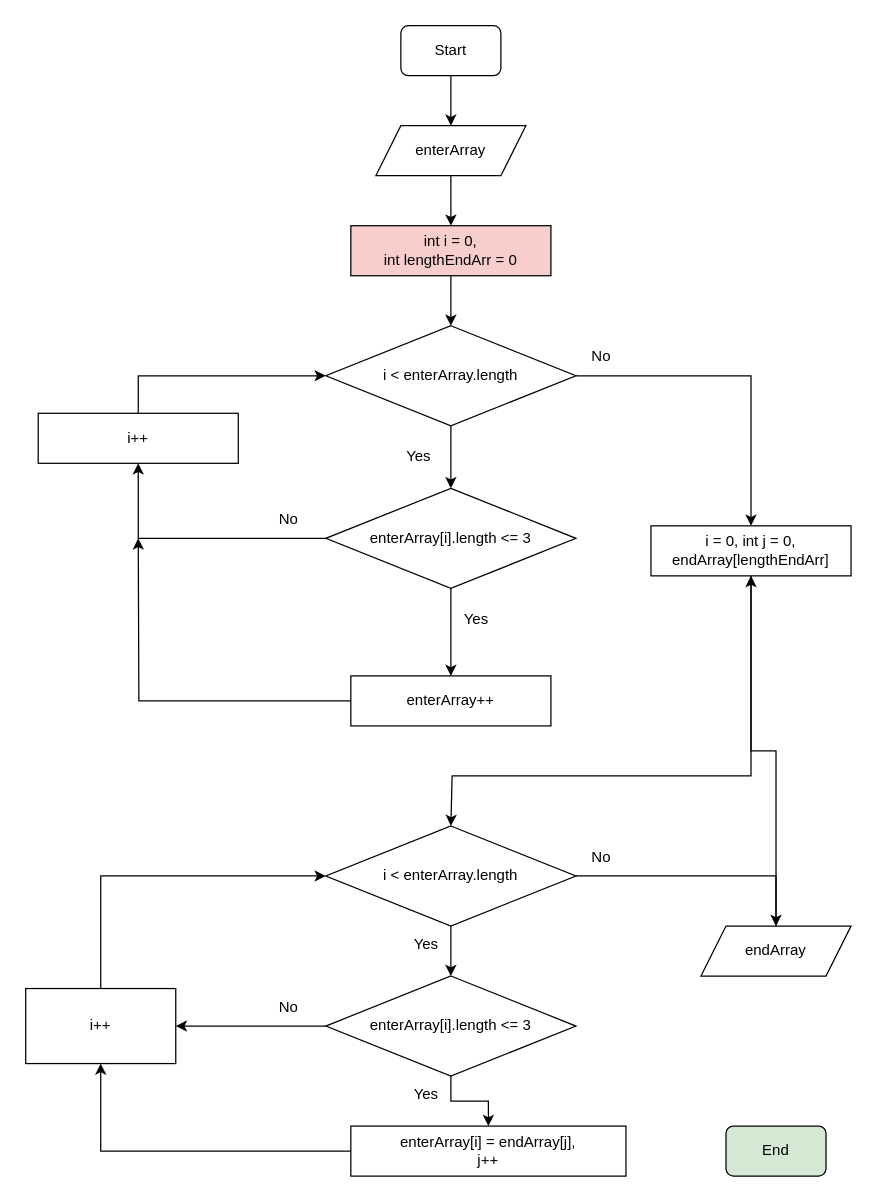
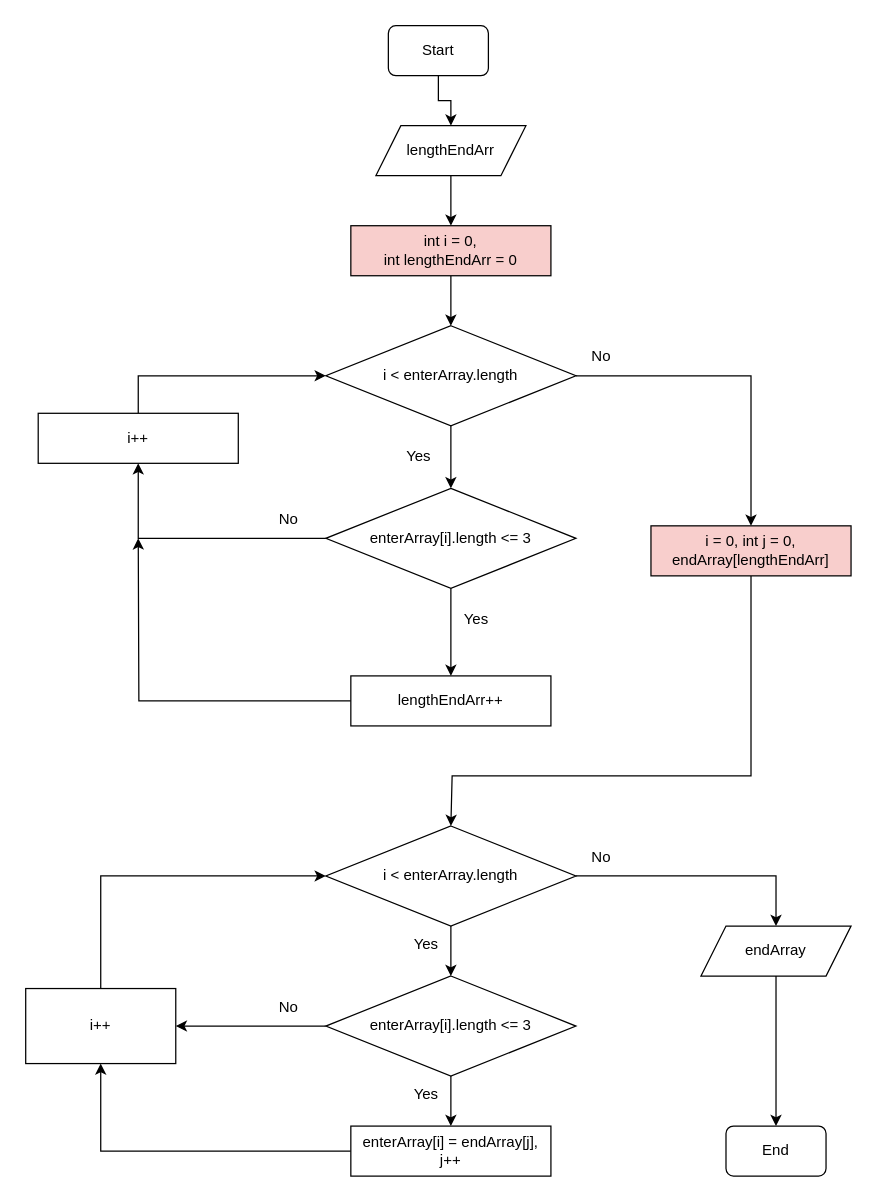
  <mxCell id="0" />
  <mxCell id="1" parent="0" />
  <mxCell id="2" value="" style="edgeStyle=orthogonalEdgeStyle;rounded=0;orthogonalLoop=1;jettySize=auto;html=1;" edge="1" parent="1" source="3" target="5"><mxGeometry relative="1" as="geometry" /></mxCell>
- <mxCell id="3" value="Start" style="rounded=1;whiteSpace=wrap;html=1;" vertex="1" parent="1"><mxGeometry x="320" width="80" height="40" as="geometry" y="20" /></mxCell>
+ <mxCell id="3" value="Start" style="rounded=1;whiteSpace=wrap;html=1;" vertex="1" parent="1"><mxGeometry x="310" y="20" width="80" height="40" as="geometry" /></mxCell>
  <mxCell id="4" value="" style="edgeStyle=orthogonalEdgeStyle;rounded=0;orthogonalLoop=1;jettySize=auto;html=1;" edge="1" parent="1" source="5" target="7"><mxGeometry relative="1" as="geometry" /></mxCell>
- <mxCell id="5" value="enterArray" style="shape=parallelogram;perimeter=parallelogramPerimeter;whiteSpace=wrap;html=1;fixedSize=1;" vertex="1" parent="1"><mxGeometry x="300" y="100" width="120" height="40" as="geometry" /></mxCell>
+ <mxCell id="5" value="lengthEndArr" style="shape=parallelogram;perimeter=parallelogramPerimeter;whiteSpace=wrap;html=1;fixedSize=1;" vertex="1" parent="1"><mxGeometry x="300" y="100" width="120" height="40" as="geometry" /></mxCell>
  <mxCell id="6" value="" style="edgeStyle=orthogonalEdgeStyle;rounded=0;orthogonalLoop=1;jettySize=auto;html=1;" edge="1" parent="1" source="7" target="10"><mxGeometry relative="1" as="geometry" /></mxCell>
  <mxCell id="7" value="&lt;span style=&quot;background-color: initial;&quot;&gt;int i = 0,&lt;/span&gt;&lt;div&gt;int lengthEndArr = 0&lt;span style=&quot;background-color: initial;&quot;&gt;&lt;br&gt;&lt;/span&gt;&lt;/div&gt;" style="rounded=0;whiteSpace=wrap;html=1;fillColor=#f8cecc;" vertex="1" parent="1"><mxGeometry x="280" y="180" width="160" height="40" as="geometry" /></mxCell>
  <mxCell id="8" value="" style="edgeStyle=orthogonalEdgeStyle;rounded=0;orthogonalLoop=1;jettySize=auto;html=1;" edge="1" parent="1" source="10" target="13"><mxGeometry relative="1" as="geometry" /></mxCell>
  <mxCell id="9" style="edgeStyle=orthogonalEdgeStyle;rounded=0;orthogonalLoop=1;jettySize=auto;html=1;" edge="1" parent="1" source="10"><mxGeometry relative="1" as="geometry"><mxPoint x="600" y="420" as="targetPoint" /><Array as="points"><mxPoint x="600" y="300" /><mxPoint x="600" y="380" /></Array></mxGeometry></mxCell>
  <mxCell id="10" value="i &amp;lt; enterArray.length" style="rhombus;whiteSpace=wrap;html=1;rounded=0;" vertex="1" parent="1"><mxGeometry x="260" y="260" width="200" height="80" as="geometry" /></mxCell>
  <mxCell id="11" style="edgeStyle=orthogonalEdgeStyle;rounded=0;orthogonalLoop=1;jettySize=auto;html=1;entryX=0.5;entryY=1;entryDx=0;entryDy=0;" edge="1" parent="1" source="13" target="19"><mxGeometry relative="1" as="geometry" /></mxCell>
  <mxCell id="12" value="" style="edgeStyle=orthogonalEdgeStyle;rounded=0;orthogonalLoop=1;jettySize=auto;html=1;" edge="1" parent="1" source="13" target="21"><mxGeometry relative="1" as="geometry" /></mxCell>
  <mxCell id="13" value="enterArray[i].length &amp;lt;= 3" style="rhombus;whiteSpace=wrap;html=1;rounded=0;" vertex="1" parent="1"><mxGeometry x="260" y="390" width="200" height="80" as="geometry" /></mxCell>
  <mxCell id="14" value="Yes" style="text;html=1;align=center;verticalAlign=middle;resizable=0;points=[];autosize=1;strokeColor=none;fillColor=none;" vertex="1" parent="1"><mxGeometry x="314" y="350" width="40" height="30" as="geometry" /></mxCell>
  <mxCell id="15" value="Yes" style="text;html=1;align=center;verticalAlign=middle;resizable=0;points=[];autosize=1;strokeColor=none;fillColor=none;" vertex="1" parent="1"><mxGeometry x="360" y="480" width="40" height="30" as="geometry" /></mxCell>
  <mxCell id="16" value="No" style="text;html=1;align=center;verticalAlign=middle;resizable=0;points=[];autosize=1;strokeColor=none;fillColor=none;" vertex="1" parent="1"><mxGeometry x="210" y="400" width="40" height="30" as="geometry" /></mxCell>
  <mxCell id="17" value="No" style="text;html=1;align=center;verticalAlign=middle;resizable=0;points=[];autosize=1;strokeColor=none;fillColor=none;" vertex="1" parent="1"><mxGeometry x="460" y="270" width="40" height="30" as="geometry" /></mxCell>
  <mxCell id="18" style="edgeStyle=orthogonalEdgeStyle;rounded=0;orthogonalLoop=1;jettySize=auto;html=1;entryX=0;entryY=0.5;entryDx=0;entryDy=0;" edge="1" parent="1" source="19" target="10"><mxGeometry relative="1" as="geometry"><Array as="points"><mxPoint x="110" y="300" /></Array></mxGeometry></mxCell>
  <mxCell id="19" value="&lt;div&gt;&lt;span style=&quot;background-color: initial;&quot;&gt;i++&lt;/span&gt;&lt;/div&gt;" style="rounded=0;whiteSpace=wrap;html=1;" vertex="1" parent="1"><mxGeometry x="30" y="330" width="160" height="40" as="geometry" /></mxCell>
  <mxCell id="20" style="edgeStyle=orthogonalEdgeStyle;rounded=0;orthogonalLoop=1;jettySize=auto;html=1;" edge="1" parent="1" source="21"><mxGeometry relative="1" as="geometry"><mxPoint x="110" y="430" as="targetPoint" /></mxGeometry></mxCell>
- <mxCell id="21" value="enterArray++" style="rounded=0;whiteSpace=wrap;html=1;" vertex="1" parent="1"><mxGeometry x="280" y="540" width="160" height="40" as="geometry" /></mxCell>
+ <mxCell id="21" value="lengthEndArr++" style="rounded=0;whiteSpace=wrap;html=1;" vertex="1" parent="1"><mxGeometry x="280" y="540" width="160" height="40" as="geometry" /></mxCell>
  <mxCell id="22" style="edgeStyle=orthogonalEdgeStyle;rounded=0;orthogonalLoop=1;jettySize=auto;html=1;entryX=0.5;entryY=0;entryDx=0;entryDy=0;entryPerimeter=0;" edge="1" parent="1" source="23" target="25"><mxGeometry relative="1" as="geometry"><mxPoint x="360" y="650" as="targetPoint" /><Array as="points"><mxPoint x="600" y="620" /><mxPoint x="361" y="620" /></Array></mxGeometry></mxCell>
- <mxCell id="23" value="&lt;div&gt;&lt;span style=&quot;background-color: initial;&quot;&gt;i = 0, int j = 0,&lt;/span&gt;&lt;/div&gt;&lt;div&gt;&lt;span style=&quot;background-color: initial;&quot;&gt;endArray[lengthEndArr]&lt;/span&gt;&lt;/div&gt;" style="rounded=0;whiteSpace=wrap;html=1;" vertex="1" parent="1"><mxGeometry x="520" y="420" width="160" height="40" as="geometry" /></mxCell>
+ <mxCell id="23" value="&lt;div&gt;&lt;span style=&quot;background-color: initial;&quot;&gt;i = 0, int j = 0,&lt;/span&gt;&lt;/div&gt;&lt;div&gt;&lt;span style=&quot;background-color: initial;&quot;&gt;endArray[lengthEndArr]&lt;/span&gt;&lt;/div&gt;" style="rounded=0;whiteSpace=wrap;html=1;fillColor=#f8cecc;" vertex="1" parent="1"><mxGeometry x="520" y="420" width="160" height="40" as="geometry" /></mxCell>
  <mxCell id="24" value="" style="edgeStyle=orthogonalEdgeStyle;rounded=0;orthogonalLoop=1;jettySize=auto;html=1;" edge="1" parent="1" source="25" target="28"><mxGeometry relative="1" as="geometry" /></mxCell>
  <mxCell id="25" value="i &amp;lt; enterArray.length" style="rhombus;whiteSpace=wrap;html=1;rounded=0;" vertex="1" parent="1"><mxGeometry x="260" y="660" width="200" height="80" as="geometry" /></mxCell>
  <mxCell id="26" value="" style="edgeStyle=orthogonalEdgeStyle;rounded=0;orthogonalLoop=1;jettySize=auto;html=1;" edge="1" parent="1" source="28" target="31"><mxGeometry relative="1" as="geometry" /></mxCell>
  <mxCell id="27" value="" style="edgeStyle=orthogonalEdgeStyle;rounded=0;orthogonalLoop=1;jettySize=auto;html=1;" edge="1" parent="1" source="28" target="34"><mxGeometry relative="1" as="geometry" /></mxCell>
  <mxCell id="28" value="enterArray[i].length &amp;lt;= 3" style="rhombus;whiteSpace=wrap;html=1;rounded=0;" vertex="1" parent="1"><mxGeometry x="260" y="780" width="200" height="80" as="geometry" /></mxCell>
  <mxCell id="29" value="Yes" style="text;html=1;align=center;verticalAlign=middle;resizable=0;points=[];autosize=1;strokeColor=none;fillColor=none;" vertex="1" parent="1"><mxGeometry x="320" y="860" width="40" height="30" as="geometry" /></mxCell>
  <mxCell id="30" style="edgeStyle=orthogonalEdgeStyle;rounded=0;orthogonalLoop=1;jettySize=auto;html=1;entryX=0.5;entryY=1;entryDx=0;entryDy=0;" edge="1" parent="1" source="31" target="34"><mxGeometry relative="1" as="geometry" /></mxCell>
- <mxCell id="31" value="enterArray[i] = endArray[j],&lt;div&gt;j++&lt;/div&gt;" style="rounded=0;whiteSpace=wrap;html=1;" vertex="1" parent="1"><mxGeometry x="280" y="900" width="220" height="40" as="geometry" /></mxCell>
+ <mxCell id="31" value="enterArray[i] = endArray[j],&lt;div&gt;j++&lt;/div&gt;" style="rounded=0;whiteSpace=wrap;html=1;" vertex="1" parent="1"><mxGeometry x="280" y="900" width="160" height="40" as="geometry" /></mxCell>
  <mxCell id="32" value="Yes" style="text;html=1;align=center;verticalAlign=middle;resizable=0;points=[];autosize=1;strokeColor=none;fillColor=none;" vertex="1" parent="1"><mxGeometry x="320" y="740" width="40" height="30" as="geometry" /></mxCell>
  <mxCell id="33" style="edgeStyle=orthogonalEdgeStyle;rounded=0;orthogonalLoop=1;jettySize=auto;html=1;entryX=0;entryY=0.5;entryDx=0;entryDy=0;" edge="1" parent="1" source="34" target="25"><mxGeometry relative="1" as="geometry"><Array as="points"><mxPoint x="80" y="700" /></Array></mxGeometry></mxCell>
  <mxCell id="34" value="i++" style="whiteSpace=wrap;html=1;rounded=0;" vertex="1" parent="1"><mxGeometry x="20" y="790" width="120" height="60" as="geometry" /></mxCell>
  <mxCell id="35" value="No" style="text;html=1;align=center;verticalAlign=middle;resizable=0;points=[];autosize=1;strokeColor=none;fillColor=none;" vertex="1" parent="1"><mxGeometry x="210" y="790" width="40" height="30" as="geometry" /></mxCell>
- <mxCell id="36" style="edgeStyle=orthogonalEdgeStyle;rounded=0;orthogonalLoop=1;jettySize=auto;html=1;" edge="1" parent="1" source="37" target="23"><mxGeometry relative="1" as="geometry" /></mxCell>
+ <mxCell id="36" style="edgeStyle=orthogonalEdgeStyle;rounded=0;orthogonalLoop=1;jettySize=auto;html=1;entryX=0.5;entryY=0;entryDx=0;entryDy=0;" edge="1" parent="1" source="37" target="39"><mxGeometry relative="1" as="geometry" /></mxCell>
  <mxCell id="37" value="endArray" style="shape=parallelogram;perimeter=parallelogramPerimeter;whiteSpace=wrap;html=1;fixedSize=1;" vertex="1" parent="1"><mxGeometry x="560" y="740" width="120" height="40" as="geometry" /></mxCell>
  <mxCell id="38" style="edgeStyle=orthogonalEdgeStyle;rounded=0;orthogonalLoop=1;jettySize=auto;html=1;entryX=0.5;entryY=0;entryDx=0;entryDy=0;" edge="1" parent="1" source="25" target="37"><mxGeometry relative="1" as="geometry"><mxPoint x="590" y="730" as="targetPoint" /><Array as="points"><mxPoint x="620" y="700" /></Array></mxGeometry></mxCell>
- <mxCell id="39" value="End" style="rounded=1;whiteSpace=wrap;html=1;fillColor=#d5e8d4;" vertex="1" parent="1"><mxGeometry x="580" y="900" width="80" height="40" as="geometry" /></mxCell>
+ <mxCell id="39" value="End" style="rounded=1;whiteSpace=wrap;html=1;" vertex="1" parent="1"><mxGeometry x="580" y="900" width="80" height="40" as="geometry" /></mxCell>
  <mxCell id="40" value="No" style="text;html=1;align=center;verticalAlign=middle;resizable=0;points=[];autosize=1;strokeColor=none;fillColor=none;" vertex="1" parent="1"><mxGeometry x="460" y="670" width="40" height="30" as="geometry" /></mxCell>
